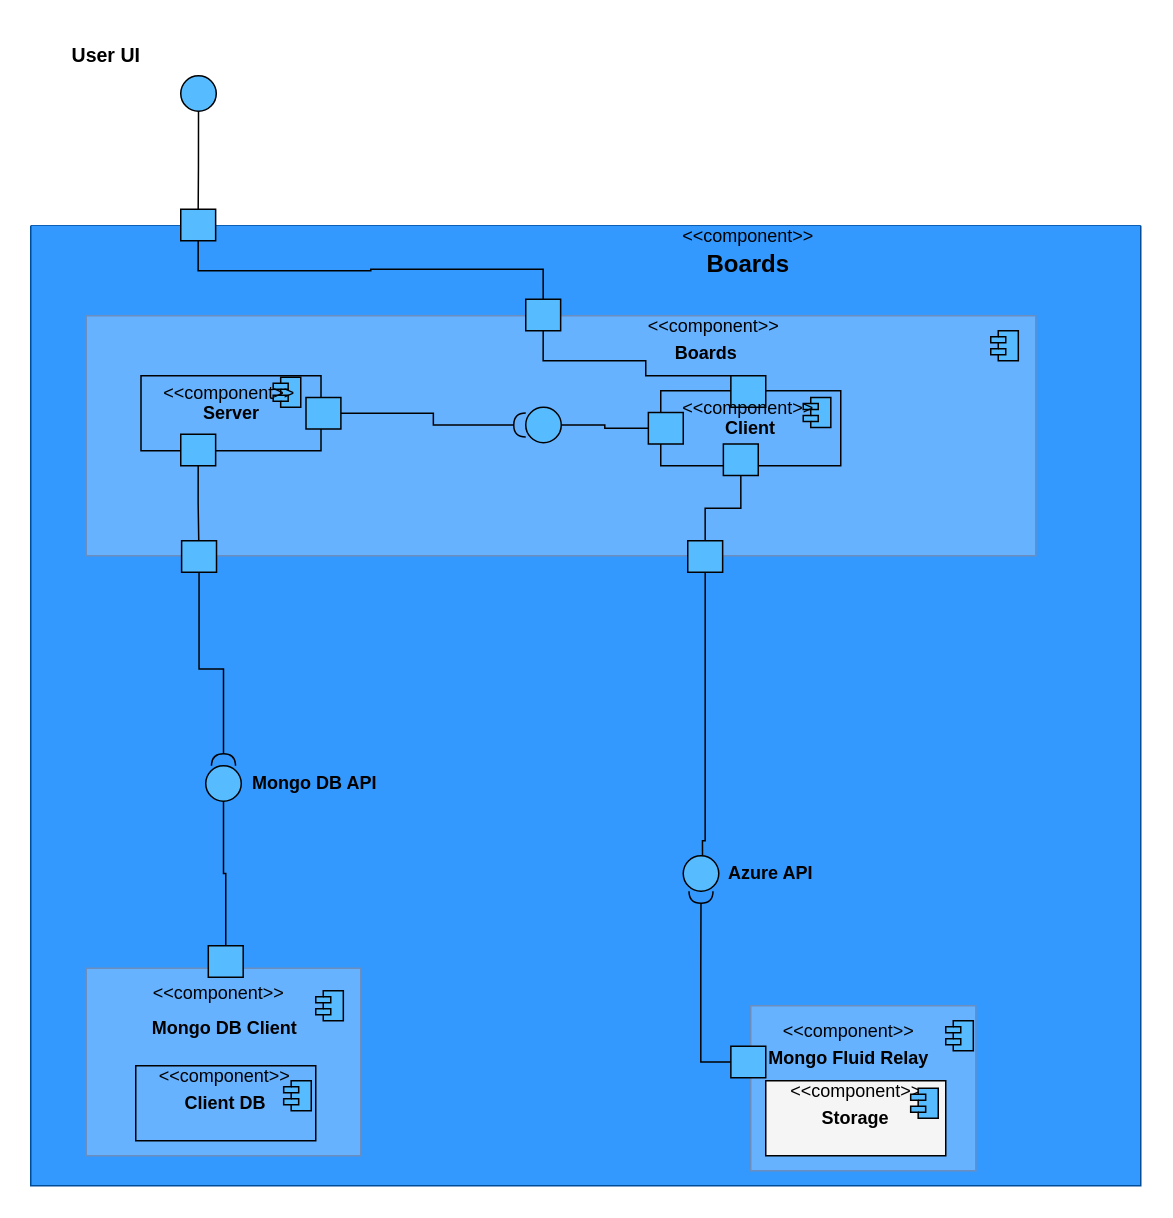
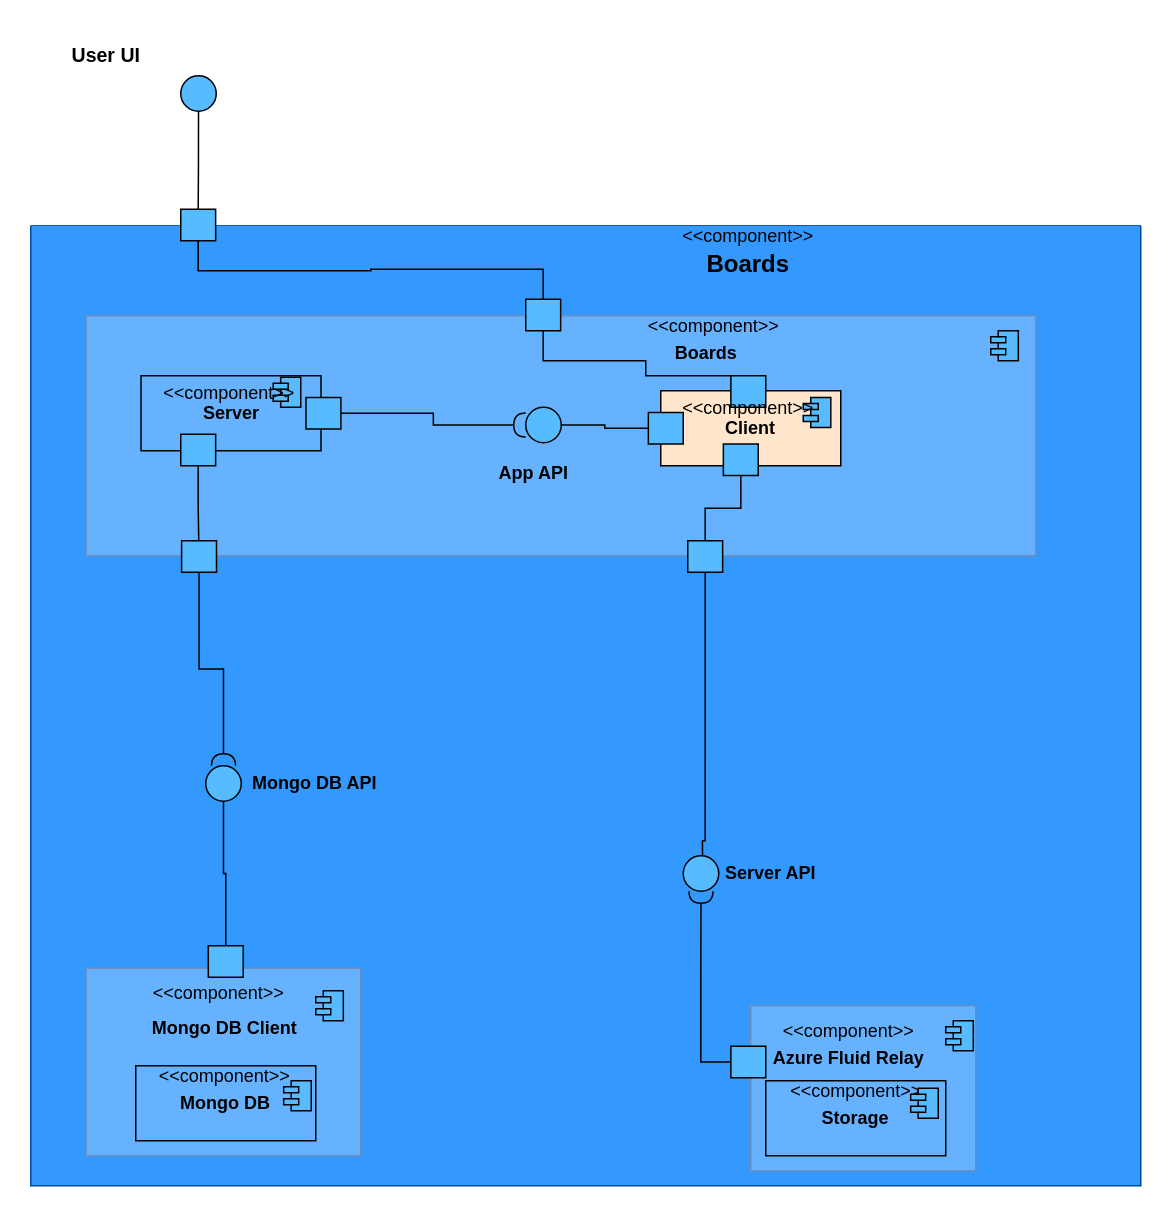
  <mxCell id="0" />
  <mxCell id="1" parent="0" />
  <mxCell id="2" value="" style="swimlane;startSize=0;fillColor=#3399ff;strokeColor=#004C99;gradientColor=default;swimlaneFillColor=#3399FF;" vertex="1" parent="1"><mxGeometry x="20" y="150" width="740" height="640" as="geometry" /></mxCell>
  <mxCell id="3" value="&lt;b&gt;Boards&lt;/b&gt;" style="text;html=1;align=center;verticalAlign=middle;resizable=0;points=[];autosize=1;strokeColor=none;fillColor=none;fontSize=16;" vertex="1" parent="2"><mxGeometry x="438" y="10" width="80" height="30" as="geometry" /></mxCell>
  <mxCell id="4" value="&lt;font style=&quot;font-size: 12px;&quot;&gt;&amp;lt;&amp;lt;component&amp;gt;&amp;gt;&lt;/font&gt;" style="text;html=1;align=center;verticalAlign=middle;resizable=0;points=[];autosize=1;strokeColor=none;fillColor=none;fontSize=16;" vertex="1" parent="2"><mxGeometry x="423.37" y="-10" width="110" height="30" as="geometry" /></mxCell>
  <mxCell id="5" value="" style="rounded=0;whiteSpace=wrap;html=1;fillColor=#66B2FF;strokeColor=#6c8ebf;" vertex="1" parent="2"><mxGeometry x="37" y="60" width="633" height="160" as="geometry" /></mxCell>
  <mxCell id="6" value="" style="shape=module;jettyWidth=10;jettyHeight=4;fillColor=#57BCFF;" vertex="1" parent="2"><mxGeometry x="640" y="70" width="18.38" height="20" as="geometry" /></mxCell>
  <mxCell id="7" value="" style="rounded=0;whiteSpace=wrap;html=1;fillColor=#66B2FF;strokeColor=#6c8ebf;" vertex="1" parent="2"><mxGeometry x="37" y="495" width="183" height="125" as="geometry" /></mxCell>
  <mxCell id="8" value="&lt;font style=&quot;font-size: 12px;&quot;&gt;&amp;lt;&amp;lt;component&amp;gt;&amp;gt;&lt;/font&gt;" style="text;html=1;align=center;verticalAlign=middle;resizable=0;points=[];autosize=1;strokeColor=none;fillColor=none;fontSize=16;" vertex="1" parent="2"><mxGeometry x="70" y="495" width="110" height="30" as="geometry" /></mxCell>
  <mxCell id="9" value="" style="shape=module;jettyWidth=10;jettyHeight=4;fillColor=#57BCFF;" vertex="1" parent="2"><mxGeometry x="190" y="510" width="18.38" height="20" as="geometry" /></mxCell>
  <mxCell id="10" value="" style="fontStyle=1;align=center;verticalAlign=top;childLayout=stackLayout;horizontal=1;horizontalStack=0;resizeParent=1;resizeParentMax=0;resizeLast=0;marginBottom=0;fontColor=none;noLabel=1;fillColor=#57BCFF;" vertex="1" parent="2"><mxGeometry x="100" y="-11" width="23.26" height="21" as="geometry" /></mxCell>
  <mxCell id="11" value="" style="rounded=0;whiteSpace=wrap;html=1;fillColor=#66B2FF;strokeColor=#6c8ebf;" vertex="1" parent="2"><mxGeometry x="480" y="520" width="150" height="110" as="geometry" /></mxCell>
  <mxCell id="12" value="&lt;font style=&quot;font-size: 12px;&quot;&gt;&amp;lt;&amp;lt;component&amp;gt;&amp;gt;&lt;/font&gt;" style="text;html=1;align=center;verticalAlign=middle;resizable=0;points=[];autosize=1;strokeColor=none;fillColor=none;fontSize=16;" vertex="1" parent="2"><mxGeometry x="490" y="520" width="110" height="30" as="geometry" /></mxCell>
  <mxCell id="13" value="" style="shape=module;jettyWidth=10;jettyHeight=4;fillColor=#57BCFF;" vertex="1" parent="2"><mxGeometry x="610" y="530" width="18.38" height="20" as="geometry" /></mxCell>
  <mxCell id="14" style="edgeStyle=orthogonalEdgeStyle;rounded=0;orthogonalLoop=1;jettySize=auto;html=1;endArrow=halfCircle;endFill=0;entryX=0.5;entryY=1;entryDx=0;entryDy=0;exitX=0;exitY=0.5;exitDx=0;exitDy=0;" edge="1" parent="2" source="33" target="15"><mxGeometry relative="1" as="geometry"><mxPoint x="263.68" y="230" as="sourcePoint" /><mxPoint x="248.68" y="110" as="targetPoint" /><Array as="points" /></mxGeometry></mxCell>
  <mxCell id="15" value="" style="ellipse;whiteSpace=wrap;html=1;aspect=fixed;fillColor=#57BCFF;" vertex="1" parent="2"><mxGeometry x="435" y="420.0" width="23.684" height="23.684" as="geometry" /></mxCell>
  <mxCell id="16" style="edgeStyle=orthogonalEdgeStyle;rounded=0;orthogonalLoop=1;jettySize=auto;html=1;exitX=0.5;exitY=0;exitDx=0;exitDy=0;entryX=0.5;entryY=1;entryDx=0;entryDy=0;endArrow=none;endFill=0;" edge="1" parent="2" target="34"><mxGeometry relative="1" as="geometry"><mxPoint x="447.842" y="420" as="sourcePoint" /><mxPoint x="442.63" y="231" as="targetPoint" /><Array as="points"><mxPoint x="448" y="410" /><mxPoint x="450" y="410" /></Array></mxGeometry></mxCell>
  <mxCell id="17" value="" style="ellipse;whiteSpace=wrap;html=1;aspect=fixed;fillColor=#57BCFF;" vertex="1" parent="2"><mxGeometry x="116.66" y="360" width="23.684" height="23.684" as="geometry" /></mxCell>
  <mxCell id="18" style="edgeStyle=orthogonalEdgeStyle;rounded=0;orthogonalLoop=1;jettySize=auto;html=1;endArrow=none;endFill=0;entryX=0.5;entryY=0;entryDx=0;entryDy=0;exitX=0.5;exitY=1;exitDx=0;exitDy=0;" edge="1" parent="2" source="17" target="31"><mxGeometry relative="1" as="geometry"><mxPoint x="114.5" y="193.68" as="sourcePoint" /><mxPoint x="115" y="210" as="targetPoint" /><Array as="points" /></mxGeometry></mxCell>
  <mxCell id="19" style="edgeStyle=orthogonalEdgeStyle;rounded=0;orthogonalLoop=1;jettySize=auto;html=1;endArrow=halfCircle;endFill=0;entryX=0.5;entryY=0;entryDx=0;entryDy=0;exitX=0.5;exitY=1;exitDx=0;exitDy=0;" edge="1" parent="2" source="32" target="17"><mxGeometry relative="1" as="geometry"><mxPoint x="115" y="-69" as="sourcePoint" /><mxPoint x="106.844" y="171.842" as="targetPoint" /><Array as="points" /></mxGeometry></mxCell>
  <mxCell id="20" value="&lt;b&gt;Mongo DB API&lt;/b&gt;" style="text;html=1;align=center;verticalAlign=middle;resizable=0;points=[];autosize=1;strokeColor=none;fillColor=none;" vertex="1" parent="2"><mxGeometry x="133.68" y="356.84" width="110" height="30" as="geometry" /></mxCell>
  <mxCell id="21" style="edgeStyle=orthogonalEdgeStyle;rounded=0;orthogonalLoop=1;jettySize=auto;html=1;exitX=0.5;exitY=1;exitDx=0;exitDy=0;endArrow=none;endFill=0;entryX=0.5;entryY=0;entryDx=0;entryDy=0;" edge="1" parent="2" source="10" target="36"><mxGeometry relative="1" as="geometry"><mxPoint x="122" y="-66" as="sourcePoint" /><mxPoint x="122" y="-1" as="targetPoint" /><Array as="points" /></mxGeometry></mxCell>
  <mxCell id="22" value="&lt;font style=&quot;font-size: 12px;&quot;&gt;&amp;lt;&amp;lt;component&amp;gt;&amp;gt;&lt;/font&gt;" style="text;html=1;align=center;verticalAlign=middle;resizable=0;points=[];autosize=1;strokeColor=none;fillColor=none;fontSize=16;" vertex="1" parent="2"><mxGeometry x="400" y="50" width="110" height="30" as="geometry" /></mxCell>
- <mxCell id="23" value="&lt;b&gt;Client DB&lt;/b&gt;" style="rounded=0;whiteSpace=wrap;html=1;fillColor=#66B2FF;strokeColor=#000000;" vertex="1" parent="2"><mxGeometry x="70" y="560" width="120" height="50" as="geometry" /></mxCell>
+ <mxCell id="23" value="&lt;b&gt;Mongo DB&lt;/b&gt;" style="rounded=0;whiteSpace=wrap;html=1;fillColor=#66B2FF;strokeColor=#000000;" vertex="1" parent="2"><mxGeometry x="70" y="560" width="120" height="50" as="geometry" /></mxCell>
  <mxCell id="24" value="&lt;font style=&quot;font-size: 12px;&quot;&gt;&amp;lt;&amp;lt;component&amp;gt;&amp;gt;&lt;/font&gt;" style="text;html=1;align=center;verticalAlign=middle;resizable=0;points=[];autosize=1;strokeColor=none;fillColor=none;fontSize=16;" vertex="1" parent="2"><mxGeometry x="73.5" y="550" width="110" height="30" as="geometry" /></mxCell>
  <mxCell id="25" value="&lt;b&gt;Mongo DB Client&lt;/b&gt;" style="text;html=1;align=center;verticalAlign=middle;resizable=0;points=[];autosize=1;strokeColor=none;fillColor=none;" vertex="1" parent="2"><mxGeometry x="58.5" y="520" width="140" height="30" as="geometry" /></mxCell>
  <mxCell id="26" value="" style="shape=module;jettyWidth=10;jettyHeight=4;fillColor=#57BCFF;" vertex="1" parent="2"><mxGeometry x="168.62" y="570" width="18.38" height="20" as="geometry" /></mxCell>
- <mxCell id="27" value="&lt;b&gt;Mongo Fluid Relay&lt;/b&gt;" style="text;html=1;align=center;verticalAlign=middle;resizable=0;points=[];autosize=1;strokeColor=none;fillColor=none;" vertex="1" parent="2"><mxGeometry x="485" y="540" width="120" height="30" as="geometry" /></mxCell>
- <mxCell id="28" value="&lt;b&gt;Storage&lt;/b&gt;" style="rounded=0;whiteSpace=wrap;html=1;fillColor=#f5f5f5;strokeColor=#000000;" vertex="1" parent="2"><mxGeometry x="490" y="570" width="120" height="50" as="geometry" /></mxCell>
+ <mxCell id="27" value="&lt;b&gt;Azure Fluid Relay&lt;/b&gt;" style="text;html=1;align=center;verticalAlign=middle;resizable=0;points=[];autosize=1;strokeColor=none;fillColor=none;" vertex="1" parent="2"><mxGeometry x="485" y="540" width="120" height="30" as="geometry" /></mxCell>
+ <mxCell id="28" value="&lt;b&gt;Storage&lt;/b&gt;" style="rounded=0;whiteSpace=wrap;html=1;fillColor=#66B2FF;strokeColor=#000000;" vertex="1" parent="2"><mxGeometry x="490" y="570" width="120" height="50" as="geometry" /></mxCell>
  <mxCell id="29" value="&lt;font style=&quot;font-size: 12px;&quot;&gt;&amp;lt;&amp;lt;component&amp;gt;&amp;gt;&lt;/font&gt;" style="text;html=1;align=center;verticalAlign=middle;resizable=0;points=[];autosize=1;strokeColor=none;fillColor=none;fontSize=16;" vertex="1" parent="2"><mxGeometry x="495" y="560" width="110" height="30" as="geometry" /></mxCell>
  <mxCell id="30" value="" style="shape=module;jettyWidth=10;jettyHeight=4;fillColor=#57BCFF;" vertex="1" parent="2"><mxGeometry x="586.62" y="575" width="18.38" height="20" as="geometry" /></mxCell>
  <mxCell id="31" value="" style="fontStyle=1;align=center;verticalAlign=top;childLayout=stackLayout;horizontal=1;horizontalStack=0;resizeParent=1;resizeParentMax=0;resizeLast=0;marginBottom=0;fontColor=none;noLabel=1;fillColor=#57BCFF;" vertex="1" parent="2"><mxGeometry x="118.37" y="480" width="23.26" height="21" as="geometry" /></mxCell>
  <mxCell id="32" value="" style="fontStyle=1;align=center;verticalAlign=top;childLayout=stackLayout;horizontal=1;horizontalStack=0;resizeParent=1;resizeParentMax=0;resizeLast=0;marginBottom=0;fontColor=none;noLabel=1;fillColor=#57BCFF;" vertex="1" parent="2"><mxGeometry x="100.58" y="210" width="23.26" height="21" as="geometry" /></mxCell>
  <mxCell id="33" value="" style="fontStyle=1;align=center;verticalAlign=top;childLayout=stackLayout;horizontal=1;horizontalStack=0;resizeParent=1;resizeParentMax=0;resizeLast=0;marginBottom=0;fontColor=none;noLabel=1;fillColor=#57BCFF;" vertex="1" parent="2"><mxGeometry x="466.74" y="547" width="23.26" height="21" as="geometry" /></mxCell>
  <mxCell id="34" value="" style="fontStyle=1;align=center;verticalAlign=top;childLayout=stackLayout;horizontal=1;horizontalStack=0;resizeParent=1;resizeParentMax=0;resizeLast=0;marginBottom=0;fontColor=none;noLabel=1;fillColor=#57BCFF;" vertex="1" parent="2"><mxGeometry x="438" y="210" width="23.26" height="21" as="geometry" /></mxCell>
  <mxCell id="35" value="&lt;b&gt;Boards&lt;/b&gt;" style="text;html=1;align=center;verticalAlign=middle;resizable=0;points=[];autosize=1;strokeColor=none;fillColor=none;" vertex="1" parent="2"><mxGeometry x="420" y="70" width="60" height="30" as="geometry" /></mxCell>
  <mxCell id="36" value="" style="fontStyle=1;align=center;verticalAlign=top;childLayout=stackLayout;horizontal=1;horizontalStack=0;resizeParent=1;resizeParentMax=0;resizeLast=0;marginBottom=0;fontColor=none;noLabel=1;fillColor=#57BCFF;" vertex="1" parent="2"><mxGeometry x="330" y="49" width="23.26" height="21" as="geometry" /></mxCell>
  <mxCell id="37" value="&lt;b&gt;Server&lt;/b&gt;" style="rounded=0;whiteSpace=wrap;html=1;fillColor=#66B2FF;strokeColor=#000000;" vertex="1" parent="2"><mxGeometry x="73.5" y="100" width="120" height="50" as="geometry" /></mxCell>
- <mxCell id="38" value="&lt;b&gt;Client&lt;/b&gt;" style="rounded=0;whiteSpace=wrap;html=1;fillColor=#66B2FF;strokeColor=#000000;" vertex="1" parent="2"><mxGeometry x="420" y="110" width="120" height="50" as="geometry" /></mxCell>
+ <mxCell id="38" value="&lt;b&gt;Client&lt;/b&gt;" style="rounded=0;whiteSpace=wrap;html=1;fillColor=#ffe6cc;strokeColor=#000000;" vertex="1" parent="2"><mxGeometry x="420" y="110" width="120" height="50" as="geometry" /></mxCell>
  <mxCell id="39" value="" style="fontStyle=1;align=center;verticalAlign=top;childLayout=stackLayout;horizontal=1;horizontalStack=0;resizeParent=1;resizeParentMax=0;resizeLast=0;marginBottom=0;fontColor=none;noLabel=1;fillColor=#57BCFF;" vertex="1" parent="2"><mxGeometry x="183.5" y="114.5" width="23.26" height="21" as="geometry" /></mxCell>
  <mxCell id="40" value="" style="fontStyle=1;align=center;verticalAlign=top;childLayout=stackLayout;horizontal=1;horizontalStack=0;resizeParent=1;resizeParentMax=0;resizeLast=0;marginBottom=0;fontColor=none;noLabel=1;fillColor=#57BCFF;" vertex="1" parent="2"><mxGeometry x="411.74" y="124.5" width="23.26" height="21" as="geometry" /></mxCell>
  <mxCell id="41" value="" style="fontStyle=1;align=center;verticalAlign=top;childLayout=stackLayout;horizontal=1;horizontalStack=0;resizeParent=1;resizeParentMax=0;resizeLast=0;marginBottom=0;fontColor=none;noLabel=1;fillColor=#57BCFF;" vertex="1" parent="2"><mxGeometry x="100" y="139" width="23.26" height="21" as="geometry" /></mxCell>
  <mxCell id="42" value="" style="fontStyle=1;align=center;verticalAlign=top;childLayout=stackLayout;horizontal=1;horizontalStack=0;resizeParent=1;resizeParentMax=0;resizeLast=0;marginBottom=0;fontColor=none;noLabel=1;fillColor=#57BCFF;" vertex="1" parent="2"><mxGeometry x="466.74" y="100" width="23.26" height="21" as="geometry" /></mxCell>
  <mxCell id="43" value="" style="fontStyle=1;align=center;verticalAlign=top;childLayout=stackLayout;horizontal=1;horizontalStack=0;resizeParent=1;resizeParentMax=0;resizeLast=0;marginBottom=0;fontColor=none;noLabel=1;fillColor=#57BCFF;" vertex="1" parent="2"><mxGeometry x="461.74" y="145.5" width="23.26" height="21" as="geometry" /></mxCell>
  <mxCell id="44" style="edgeStyle=orthogonalEdgeStyle;rounded=0;orthogonalLoop=1;jettySize=auto;html=1;endArrow=none;endFill=0;entryX=0.5;entryY=0;entryDx=0;entryDy=0;exitX=0.5;exitY=1;exitDx=0;exitDy=0;" edge="1" parent="2" source="43" target="34"><mxGeometry relative="1" as="geometry"><mxPoint x="139" y="394" as="sourcePoint" /><mxPoint x="140" y="490" as="targetPoint" /><Array as="points" /></mxGeometry></mxCell>
- <mxCell id="45" value="&lt;b&gt;Azure API&lt;/b&gt;" style="text;html=1;align=center;verticalAlign=middle;resizable=0;points=[];autosize=1;strokeColor=none;fillColor=none;" vertex="1" parent="2"><mxGeometry x="453.37" y="416.84" width="80" height="30" as="geometry" /></mxCell>
+ <mxCell id="45" value="&lt;b&gt;Server API&lt;/b&gt;" style="text;html=1;align=center;verticalAlign=middle;resizable=0;points=[];autosize=1;strokeColor=none;fillColor=none;" vertex="1" parent="2"><mxGeometry x="453.37" y="416.84" width="80" height="30" as="geometry" /></mxCell>
  <mxCell id="46" style="edgeStyle=orthogonalEdgeStyle;rounded=0;orthogonalLoop=1;jettySize=auto;html=1;endArrow=halfCircle;endFill=0;exitX=1;exitY=0.5;exitDx=0;exitDy=0;entryX=0;entryY=0.5;entryDx=0;entryDy=0;" edge="1" parent="2" source="39" target="47"><mxGeometry relative="1" as="geometry"><mxPoint x="122" y="241" as="sourcePoint" /><mxPoint x="139" y="370" as="targetPoint" /><Array as="points" /></mxGeometry></mxCell>
  <mxCell id="47" value="" style="ellipse;whiteSpace=wrap;html=1;aspect=fixed;fillColor=#57BCFF;" vertex="1" parent="2"><mxGeometry x="330" y="121" width="23.684" height="23.684" as="geometry" /></mxCell>
  <mxCell id="48" style="edgeStyle=orthogonalEdgeStyle;rounded=0;orthogonalLoop=1;jettySize=auto;html=1;endArrow=none;endFill=0;entryX=0;entryY=0.5;entryDx=0;entryDy=0;exitX=1;exitY=0.5;exitDx=0;exitDy=0;" edge="1" parent="2" source="47" target="40"><mxGeometry relative="1" as="geometry"><mxPoint x="159" y="414" as="sourcePoint" /><mxPoint x="160" y="510" as="targetPoint" /><Array as="points" /></mxGeometry></mxCell>
+ <mxCell id="49" value="&lt;b&gt;App API&lt;/b&gt;" style="text;html=1;align=center;verticalAlign=middle;resizable=0;points=[];autosize=1;strokeColor=none;fillColor=none;" vertex="1" parent="2"><mxGeometry x="300" y="150" width="70" height="30" as="geometry" /></mxCell>
  <mxCell id="50" style="edgeStyle=orthogonalEdgeStyle;rounded=0;orthogonalLoop=1;jettySize=auto;html=1;endArrow=none;endFill=0;entryX=0;entryY=0;entryDx=0;entryDy=0;exitX=0.5;exitY=1;exitDx=0;exitDy=0;" edge="1" parent="2" source="36" target="42"><mxGeometry relative="1" as="geometry"><mxPoint x="139" y="394" as="sourcePoint" /><mxPoint x="140" y="490" as="targetPoint" /><Array as="points"><mxPoint x="342" y="90" /><mxPoint x="410" y="90" /><mxPoint x="410" y="100" /></Array></mxGeometry></mxCell>
  <mxCell id="51" value="" style="shape=module;jettyWidth=10;jettyHeight=4;fillColor=#57BCFF;" vertex="1" parent="2"><mxGeometry x="514.99" y="114.5" width="18.38" height="20" as="geometry" /></mxCell>
  <mxCell id="52" value="" style="shape=module;jettyWidth=10;jettyHeight=4;fillColor=#57BCFF;" vertex="1" parent="2"><mxGeometry x="161.62" y="101" width="18.38" height="20" as="geometry" /></mxCell>
  <mxCell id="53" value="&lt;font style=&quot;font-size: 12px;&quot;&gt;&amp;lt;&amp;lt;component&amp;gt;&amp;gt;&lt;/font&gt;" style="text;html=1;align=center;verticalAlign=middle;resizable=0;points=[];autosize=1;strokeColor=none;fillColor=none;fontSize=16;" vertex="1" parent="2"><mxGeometry x="423.37" y="104.5" width="110" height="30" as="geometry" /></mxCell>
  <mxCell id="54" value="&lt;font style=&quot;font-size: 12px;&quot;&gt;&amp;lt;&amp;lt;component&amp;gt;&amp;gt;&lt;/font&gt;" style="text;html=1;align=center;verticalAlign=middle;resizable=0;points=[];autosize=1;strokeColor=none;fillColor=none;fontSize=16;" vertex="1" parent="2"><mxGeometry x="77" y="94.5" width="110" height="30" as="geometry" /></mxCell>
  <mxCell id="55" value="" style="ellipse;whiteSpace=wrap;html=1;aspect=fixed;fillColor=#57BCFF;" vertex="1" parent="1"><mxGeometry x="120" y="50" width="23.684" height="23.684" as="geometry" /></mxCell>
  <mxCell id="56" style="edgeStyle=none;curved=1;rounded=0;orthogonalLoop=1;jettySize=auto;html=1;exitX=0.5;exitY=0;exitDx=0;exitDy=0;entryX=0.5;entryY=1;entryDx=0;entryDy=0;fontSize=12;shape=link;strokeColor=none;" edge="1" parent="1" source="10" target="55"><mxGeometry relative="1" as="geometry" /></mxCell>
  <mxCell id="57" style="edgeStyle=orthogonalEdgeStyle;rounded=0;orthogonalLoop=1;jettySize=auto;html=1;exitX=0.5;exitY=1;exitDx=0;exitDy=0;entryX=0.5;entryY=0;entryDx=0;entryDy=0;endArrow=none;endFill=0;" edge="1" parent="1" source="55" target="10"><mxGeometry relative="1" as="geometry"><mxPoint x="448.203" y="40" as="sourcePoint" /><mxPoint x="447.573" y="138.816" as="targetPoint" /><Array as="points"><mxPoint x="132" y="110" /><mxPoint x="132" y="110" /></Array></mxGeometry></mxCell>
  <mxCell id="58" value="&lt;b&gt;&lt;font style=&quot;font-size: 13px;&quot;&gt;User UI&lt;/font&gt;&lt;/b&gt;" style="text;html=1;align=center;verticalAlign=middle;resizable=0;points=[];autosize=1;strokeColor=none;fillColor=none;fontSize=16;" vertex="1" parent="1"><mxGeometry x="35" y="20" width="70" height="30" as="geometry" /></mxCell>
  <mxCell id="59" style="edgeStyle=orthogonalEdgeStyle;rounded=0;orthogonalLoop=1;jettySize=auto;html=1;endArrow=none;endFill=0;exitX=0.5;exitY=1;exitDx=0;exitDy=0;" edge="1" parent="1" source="41"><mxGeometry relative="1" as="geometry"><mxPoint x="169" y="554" as="sourcePoint" /><mxPoint x="132" y="360" as="targetPoint" /><Array as="points" /></mxGeometry></mxCell>
